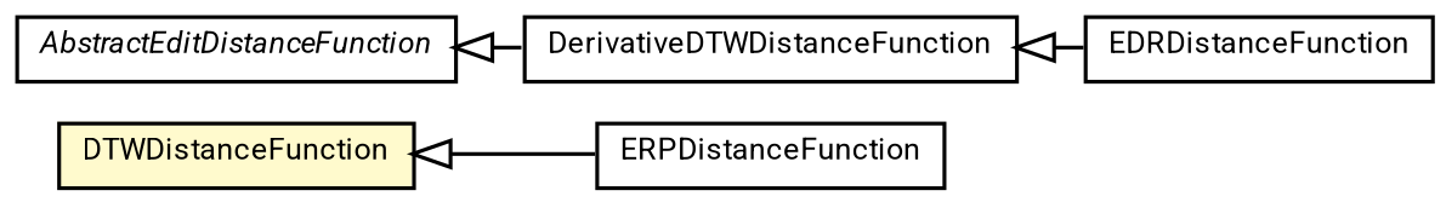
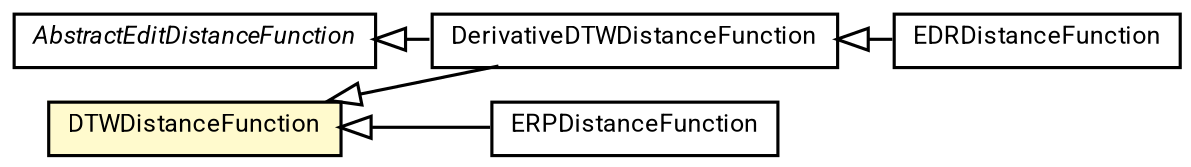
  digraph {
    fontname=Oswald
    nodesep=0.15
    rankdir=LR
    ranksep=0.25
    node [fontcolor=black fontname=Oswald fontsize=8 margin=0 shape=plaintext]
    edge [arrowtail=empty color=black dir=back fontname=Oswald fontsize=7 labelfontname=Roboto labelfontsize=7 weight=10]
    n1 [height=0 label=<<table title="de.lmu.ifi.dbs.elki.distance.distancefunction.timeseries.AbstractEditDistanceFunction" border="0" cellborder="1" cellspacing="0" cellpadding="2" href="AbstractEditDistanceFunction.html" target="_parent"> 		<tr><td><table border="0" cellspacing="0" cellpadding="1"> 		<tr><td align="center" balign="center"> <font face="Roboto"><i>AbstractEditDistanceFunction</i></font> </td></tr> 		</table></td></tr> 		</table>> width=0]
    n2 [height=0 label=<<table title="de.lmu.ifi.dbs.elki.distance.distancefunction.timeseries.DerivativeDTWDistanceFunction" border="0" cellborder="1" cellspacing="0" cellpadding="2" href="DerivativeDTWDistanceFunction.html" target="_parent"> 		<tr><td><table border="0" cellspacing="0" cellpadding="1"> 		<tr><td align="center" balign="center"> <font face="Roboto">DerivativeDTWDistanceFunction</font> </td></tr> 		</table></td></tr> 		</table>> width=0]
    n3 [height=0 label=<<table title="de.lmu.ifi.dbs.elki.distance.distancefunction.timeseries.DTWDistanceFunction" border="0" cellborder="1" cellspacing="0" cellpadding="2" bgcolor="lemonChiffon" href="DTWDistanceFunction.html" target="_parent"> 		<tr><td><table border="0" cellspacing="0" cellpadding="1"> 		<tr><td align="center" balign="center"> <font face="Roboto">DTWDistanceFunction</font> </td></tr> 		</table></td></tr> 		</table>> width=0]
    n4 [height=0 label=<<table title="de.lmu.ifi.dbs.elki.distance.distancefunction.timeseries.ERPDistanceFunction" border="0" cellborder="1" cellspacing="0" cellpadding="2" href="ERPDistanceFunction.html" target="_parent"> 		<tr><td><table border="0" cellspacing="0" cellpadding="1"> 		<tr><td align="center" balign="center"> <font face="Roboto">ERPDistanceFunction</font> </td></tr> 		</table></td></tr> 		</table>> width=0]
    n5 [height=0 label=<<table title="de.lmu.ifi.dbs.elki.distance.distancefunction.timeseries.EDRDistanceFunction" border="0" cellborder="1" cellspacing="0" cellpadding="2" href="EDRDistanceFunction.html" target="_parent"> 		<tr><td><table border="0" cellspacing="0" cellpadding="1"> 		<tr><td align="center" balign="center"> <font face="Roboto">EDRDistanceFunction</font> </td></tr> 		</table></td></tr> 		</table>> width=0]
    n1 -> n2
    n2 -> n5
+   n3 -> n2
    n3 -> n4
  }
